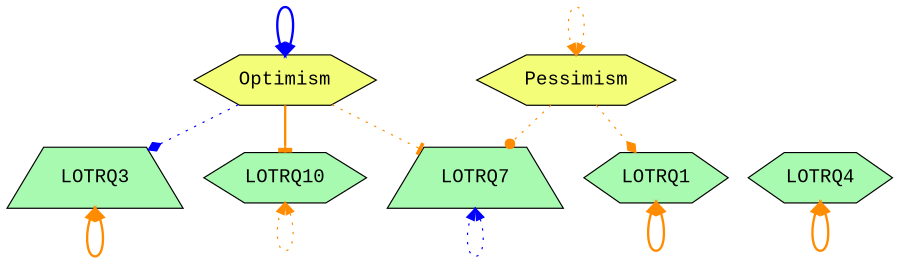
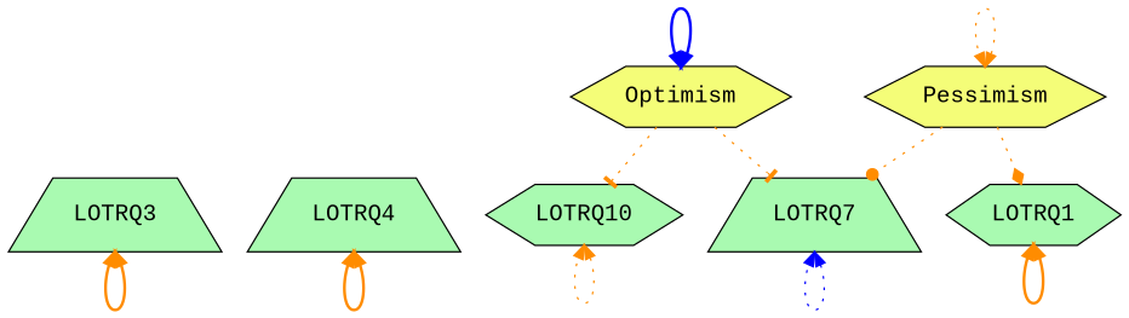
  digraph {
    fontname="Liberation Mono"
    node [fillcolor="#a9fab1" fontname="Liberation Mono" fontsize=16 shape=hexagon style=filled]
    edge [color=darkorange dir=both fontname="Liberation Mono" style=dotted]
    LOTRQ3 [height=0.5 shape=trapezium width=0.5]
-   LOTRQ4 [height=0.5 width=0.5]
+   LOTRQ4 [height=0.5 shape=trapezium width=0.5]
    LOTRQ7 [height=0.5 shape=trapezium width=0.5]
    n4 [height=0.5 label=LOTRQ1 width=0.5]
    LOTRQ10 [height=0.5 width=0.5]
    Optimism [fillcolor="#f4fd78"]
    Pessimism [fillcolor="#f4fd78"]
    subgraph sub_1 {
      rank=max
      LOTRQ3
      LOTRQ4
      LOTRQ7
      n4
      LOTRQ10
    }
    LOTRQ3 -> LOTRQ3 [headport=s style=bold tailport=s]
    LOTRQ4 -> LOTRQ4 [headport=s style=bold tailport=s]
    LOTRQ7 -> LOTRQ7 [color=blue headport=s tailport=s]
    n4 -> n4 [headport=s style=bold tailport=s]
    LOTRQ10 -> LOTRQ10 [headport=s tailport=s]
-   Optimism -> LOTRQ3 [arrowhead=diamond color=blue dir=forward]
    Optimism -> LOTRQ7 [arrowhead=tee dir=forward]
-   Optimism -> LOTRQ10 [arrowhead=tee dir=forward style=bold]
+   Optimism -> LOTRQ10 [arrowhead=tee dir=forward]
    Optimism -> Optimism [color=blue headport=n style=bold tailport=n]
    Pessimism -> LOTRQ7 [arrowhead=dot dir=forward]
    Pessimism -> n4 [arrowhead=diamond dir=forward]
    Pessimism -> Pessimism [headport=n tailport=n]
  }
